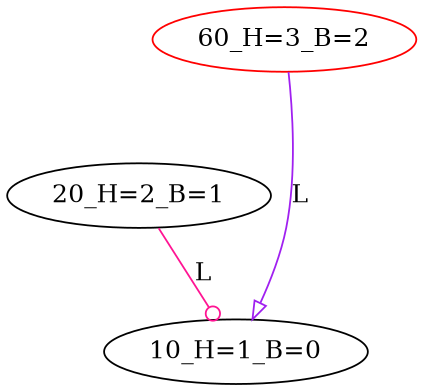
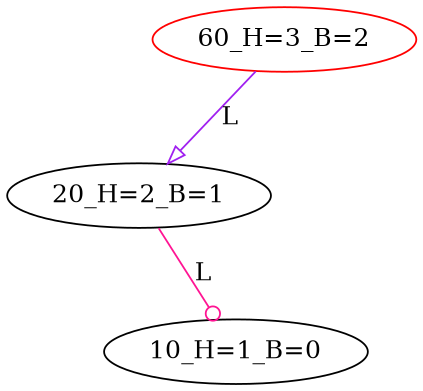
  digraph {
    n1 [color=red label="60_H=3_B=2"]
    "20_H=2_B=1"
    "10_H=1_B=0"
-   n1 -> "10_H=1_B=0" [arrowhead=onormal color=purple label=L]
+   n1 -> "20_H=2_B=1" [arrowhead=onormal color=purple label=L]
    "20_H=2_B=1" -> "10_H=1_B=0" [arrowhead=odot color=deeppink label=L]
  }
